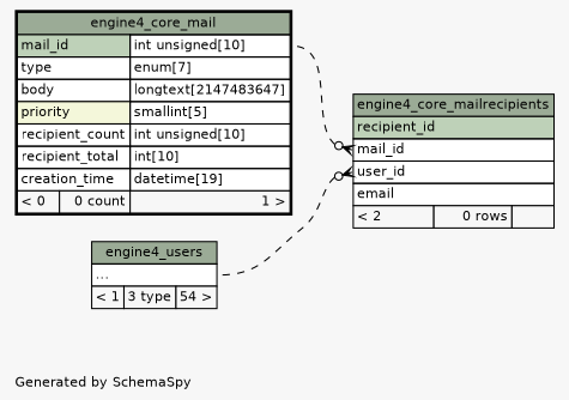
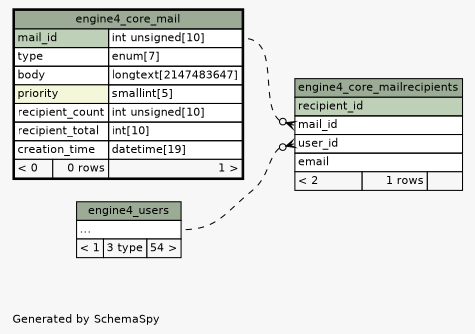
  digraph {
    bgcolor="#f7f7f7"
    fontname=Helvetica
    fontsize=11
    label="\nGenerated by SchemaSpy"
    labeljust=l
    nodesep=0.18
    rankdir=RL
    ranksep=0.46
    node [fontname=Helvetica fontsize=11 shape=plaintext]
    edge [arrowhead=none arrowsize=0.8 arrowtail=crowodot dir=back style=dashed]
-   n1 [label=<     <TABLE BORDER="0" CELLBORDER="1" CELLSPACING="0" BGCOLOR="#ffffff">       <TR><TD COLSPAN="3" BGCOLOR="#9bab96" ALIGN="CENTER">engine4_core_mailrecipients</TD></TR>       <TR><TD PORT="recipient_id" COLSPAN="3" BGCOLOR="#bed1b8" ALIGN="LEFT">recipient_id</TD></TR>       <TR><TD PORT="mail_id" COLSPAN="3" ALIGN="LEFT">mail_id</TD></TR>       <TR><TD PORT="user_id" COLSPAN="3" ALIGN="LEFT">user_id</TD></TR>       <TR><TD PORT="email" COLSPAN="3" ALIGN="LEFT">email</TD></TR>       <TR><TD ALIGN="LEFT" BGCOLOR="#f7f7f7">&lt; 2</TD><TD ALIGN="RIGHT" BGCOLOR="#f7f7f7">0 rows</TD><TD ALIGN="RIGHT" BGCOLOR="#f7f7f7">  </TD></TR>     </TABLE>>]
-   n2 [label=<     <TABLE BORDER="2" CELLBORDER="1" CELLSPACING="0" BGCOLOR="#ffffff">       <TR><TD COLSPAN="3" BGCOLOR="#9bab96" ALIGN="CENTER">engine4_core_mail</TD></TR>       <TR><TD PORT="mail_id" COLSPAN="2" BGCOLOR="#bed1b8" ALIGN="LEFT">mail_id</TD><TD PORT="mail_id.type" ALIGN="LEFT">int unsigned[10]</TD></TR>       <TR><TD PORT="type" COLSPAN="2" ALIGN="LEFT">type</TD><TD PORT="type.type" ALIGN="LEFT">enum[7]</TD></TR>       <TR><TD PORT="body" COLSPAN="2" ALIGN="LEFT">body</TD><TD PORT="body.type" ALIGN="LEFT">longtext[2147483647]</TD></TR>       <TR><TD PORT="priority" COLSPAN="2" BGCOLOR="#f4f7da" ALIGN="LEFT">priority</TD><TD PORT="priority.type" ALIGN="LEFT">smallint[5]</TD></TR>       <TR><TD PORT="recipient_count" COLSPAN="2" ALIGN="LEFT">recipient_count</TD><TD PORT="recipient_count.type" ALIGN="LEFT">int unsigned[10]</TD></TR>       <TR><TD PORT="recipient_total" COLSPAN="2" ALIGN="LEFT">recipient_total</TD><TD PORT="recipient_total.type" ALIGN="LEFT">int[10]</TD></TR>       <TR><TD PORT="creation_time" COLSPAN="2" ALIGN="LEFT">creation_time</TD><TD PORT="creation_time.type" ALIGN="LEFT">datetime[19]</TD></TR>       <TR><TD ALIGN="LEFT" BGCOLOR="#f7f7f7">&lt; 0</TD><TD ALIGN="RIGHT" BGCOLOR="#f7f7f7">0 count</TD><TD ALIGN="RIGHT" BGCOLOR="#f7f7f7">1 &gt;</TD></TR>     </TABLE>>]
+   n1 [label=<     <TABLE BORDER="0" CELLBORDER="1" CELLSPACING="0" BGCOLOR="#ffffff">       <TR><TD COLSPAN="3" BGCOLOR="#9bab96" ALIGN="CENTER">engine4_core_mailrecipients</TD></TR>       <TR><TD PORT="recipient_id" COLSPAN="3" BGCOLOR="#bed1b8" ALIGN="LEFT">recipient_id</TD></TR>       <TR><TD PORT="mail_id" COLSPAN="3" ALIGN="LEFT">mail_id</TD></TR>       <TR><TD PORT="user_id" COLSPAN="3" ALIGN="LEFT">user_id</TD></TR>       <TR><TD PORT="email" COLSPAN="3" ALIGN="LEFT">email</TD></TR>       <TR><TD ALIGN="LEFT" BGCOLOR="#f7f7f7">&lt; 2</TD><TD ALIGN="RIGHT" BGCOLOR="#f7f7f7">1 rows</TD><TD ALIGN="RIGHT" BGCOLOR="#f7f7f7">  </TD></TR>     </TABLE>>]
+   n2 [label=<     <TABLE BORDER="2" CELLBORDER="1" CELLSPACING="0" BGCOLOR="#ffffff">       <TR><TD COLSPAN="3" BGCOLOR="#9bab96" ALIGN="CENTER">engine4_core_mail</TD></TR>       <TR><TD PORT="mail_id" COLSPAN="2" BGCOLOR="#bed1b8" ALIGN="LEFT">mail_id</TD><TD PORT="mail_id.type" ALIGN="LEFT">int unsigned[10]</TD></TR>       <TR><TD PORT="type" COLSPAN="2" ALIGN="LEFT">type</TD><TD PORT="type.type" ALIGN="LEFT">enum[7]</TD></TR>       <TR><TD PORT="body" COLSPAN="2" ALIGN="LEFT">body</TD><TD PORT="body.type" ALIGN="LEFT">longtext[2147483647]</TD></TR>       <TR><TD PORT="priority" COLSPAN="2" BGCOLOR="#f4f7da" ALIGN="LEFT">priority</TD><TD PORT="priority.type" ALIGN="LEFT">smallint[5]</TD></TR>       <TR><TD PORT="recipient_count" COLSPAN="2" ALIGN="LEFT">recipient_count</TD><TD PORT="recipient_count.type" ALIGN="LEFT">int unsigned[10]</TD></TR>       <TR><TD PORT="recipient_total" COLSPAN="2" ALIGN="LEFT">recipient_total</TD><TD PORT="recipient_total.type" ALIGN="LEFT">int[10]</TD></TR>       <TR><TD PORT="creation_time" COLSPAN="2" ALIGN="LEFT">creation_time</TD><TD PORT="creation_time.type" ALIGN="LEFT">datetime[19]</TD></TR>       <TR><TD ALIGN="LEFT" BGCOLOR="#f7f7f7">&lt; 0</TD><TD ALIGN="RIGHT" BGCOLOR="#f7f7f7">0 rows</TD><TD ALIGN="RIGHT" BGCOLOR="#f7f7f7">1 &gt;</TD></TR>     </TABLE>>]
    n3 [label=<     <TABLE BORDER="0" CELLBORDER="1" CELLSPACING="0" BGCOLOR="#ffffff">       <TR><TD COLSPAN="3" BGCOLOR="#9bab96" ALIGN="CENTER">engine4_users</TD></TR>       <TR><TD PORT="elipses" COLSPAN="3" ALIGN="LEFT">...</TD></TR>       <TR><TD ALIGN="LEFT" BGCOLOR="#f7f7f7">&lt; 1</TD><TD ALIGN="RIGHT" BGCOLOR="#f7f7f7">3 type</TD><TD ALIGN="RIGHT" BGCOLOR="#f7f7f7">54 &gt;</TD></TR>     </TABLE>>]
    n1 -> n2 [headport="mail_id.type:e" tailport="mail_id:w"]
    n1 -> n3 [headport="elipses:e" tailport="user_id:w"]
  }
